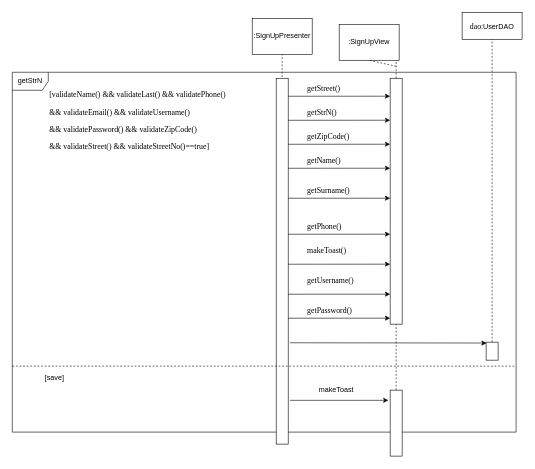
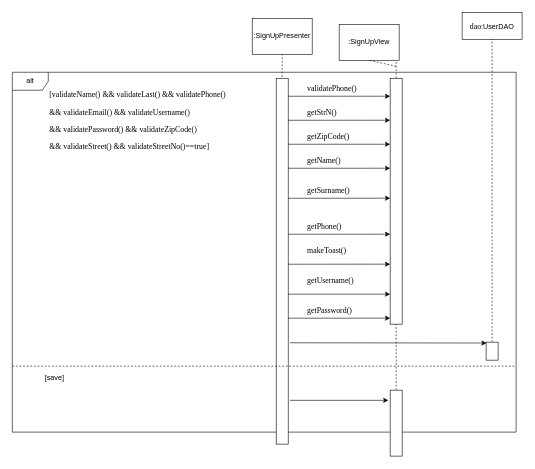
  <mxCell id="0" />
  <mxCell id="1" parent="0" />
- <mxCell id="2" value="getStrN" style="shape=umlFrame;whiteSpace=wrap;html=1;" parent="1" vertex="1"><mxGeometry x="20" y="120" width="840" height="600" as="geometry" /></mxCell>
+ <mxCell id="2" value="alt" style="shape=umlFrame;whiteSpace=wrap;html=1;" parent="1" vertex="1"><mxGeometry x="20" y="120" width="840" height="600" as="geometry" /></mxCell>
  <mxCell id="3" value=":SignUpView" style="rounded=0;whiteSpace=wrap;html=1;" parent="1" vertex="1"><mxGeometry x="565" y="40" width="100" height="60" as="geometry" /></mxCell>
  <mxCell id="4" value="" style="endArrow=none;dashed=1;html=1;entryX=0.5;entryY=1;entryDx=0;entryDy=0;" parent="1" target="3" edge="1"><mxGeometry width="50" height="50" relative="1" as="geometry"><mxPoint x="660" y="110" as="sourcePoint" /><mxPoint x="659" y="243.036" as="targetPoint" /></mxGeometry></mxCell>
  <mxCell id="5" value="" style="endArrow=none;dashed=1;html=1;entryX=0.5;entryY=1;entryDx=0;entryDy=0;" parent="1" target="10" edge="1"><mxGeometry width="50" height="50" relative="1" as="geometry"><mxPoint x="469.5" y="320" as="sourcePoint" /><mxPoint x="469.5" y="80" as="targetPoint" /></mxGeometry></mxCell>
  <mxCell id="6" value="" style="endArrow=none;dashed=1;html=1;" parent="1" source="12" edge="1"><mxGeometry width="50" height="50" relative="1" as="geometry"><mxPoint x="660" y="320" as="sourcePoint" /><mxPoint x="660" y="100" as="targetPoint" /></mxGeometry></mxCell>
  <mxCell id="7" value="&lt;span style=&quot;font-family: &amp;#34;consolas&amp;#34; ; font-size: 9.8pt&quot;&gt;dao&lt;/span&gt;:UserDAO" style="rounded=0;whiteSpace=wrap;html=1;" parent="1" vertex="1"><mxGeometry x="770" y="20" width="100" height="45" as="geometry" /></mxCell>
  <mxCell id="8" value="" style="endArrow=none;dashed=1;html=1;entryX=0.5;entryY=1;entryDx=0;entryDy=0;" parent="1" source="9" target="7" edge="1"><mxGeometry width="50" height="50" relative="1" as="geometry"><mxPoint x="1040" y="670" as="sourcePoint" /><mxPoint x="1039" y="243.036" as="targetPoint" /></mxGeometry></mxCell>
  <mxCell id="9" value="" style="rounded=0;whiteSpace=wrap;html=1;" parent="1" vertex="1"><mxGeometry x="810" y="570" width="20" height="30" as="geometry" /></mxCell>
  <mxCell id="10" value=":SignUpPresenter" style="rounded=0;whiteSpace=wrap;html=1;" parent="1" vertex="1"><mxGeometry x="420" y="30" width="100" height="60" as="geometry" /></mxCell>
  <mxCell id="11" value="&lt;span style=&quot;font-family: monospace ; font-size: 0px&quot;&gt;%3CmxGraphModel%3E%3Croot%3E%3CmxCell%20id%3D%220%22%2F%3E%3CmxCell%20id%3D%221%22%20parent%3D%220%22%2F%3E%3CmxCell%20id%3D%222%22%20value%3D%22%22%20style%3D%22rounded%3D0%3BwhiteSpace%3Dwrap%3Bhtml%3D1%3B%22%20vertex%3D%221%22%20parent%3D%221%22%3E%3CmxGeometry%20x%3D%22670%22%20y%3D%221020%22%20width%3D%2220%22%20height%3D%22150%22%20as%3D%22geometry%22%2F%3E%3C%2FmxCell%3E%3C%2Froot%3E%3C%2FmxGraphModel%3E&lt;/span&gt;" style="rounded=0;whiteSpace=wrap;html=1;" parent="1" vertex="1"><mxGeometry x="460" y="130" width="20" height="610" as="geometry" /></mxCell>
  <mxCell id="12" value="&lt;span style=&quot;font-family: monospace ; font-size: 0px&quot;&gt;%3CmxGraphModel%3E%3Croot%3E%3CmxCell%20id%3D%220%22%2F%3E%3CmxCell%20id%3D%221%22%20parent%3D%220%22%2F%3E%3CmxCell%20id%3D%222%22%20value%3D%22%22%20style%3D%22rounded%3D0%3BwhiteSpace%3Dwrap%3Bhtml%3D1%3B%22%20vertex%3D%221%22%20parent%3D%221%22%3E%3CmxGeometry%20x%3D%22670%22%20y%3D%221020%22%20width%3D%2220%22%20height%3D%22150%22%20as%3D%22geometry%22%2F%3E%3C%2FmxCell%3E%3C%2Froot%3E%3C%2FmxGraphModel%3E&lt;/span&gt;" style="rounded=0;whiteSpace=wrap;html=1;" parent="1" vertex="1"><mxGeometry x="650" y="130" width="20" height="410" as="geometry" /></mxCell>
- <mxCell id="13" value="&lt;pre style=&quot;font-family: &amp;#34;consolas&amp;#34; ; font-size: 9.8pt&quot;&gt;getStreet()&lt;/pre&gt;" style="text;whiteSpace=wrap;html=1;" parent="1" vertex="1"><mxGeometry x="510" y="120" width="100" height="60" as="geometry" /></mxCell>
+ <mxCell id="13" value="&lt;pre style=&quot;font-family: &amp;#34;consolas&amp;#34; ; font-size: 9.8pt&quot;&gt;validatePhone()&lt;/pre&gt;" style="text;whiteSpace=wrap;html=1;" parent="1" vertex="1"><mxGeometry x="510" y="120" width="100" height="60" as="geometry" /></mxCell>
  <mxCell id="14" value="&lt;pre style=&quot;font-family: &amp;#34;consolas&amp;#34; ; font-size: 9.8pt&quot;&gt;getStrN()&lt;/pre&gt;" style="text;whiteSpace=wrap;html=1;" parent="1" vertex="1"><mxGeometry x="510" y="160" width="130" height="60" as="geometry" /></mxCell>
  <mxCell id="15" value="&lt;pre style=&quot;font-family: &amp;#34;consolas&amp;#34; ; font-size: 9.8pt&quot;&gt;getZipCode()&lt;/pre&gt;" style="text;whiteSpace=wrap;html=1;" parent="1" vertex="1"><mxGeometry x="510" y="200" width="110" height="60" as="geometry" /></mxCell>
  <mxCell id="16" value="&lt;pre style=&quot;font-family: &amp;#34;consolas&amp;#34; ; font-size: 9.8pt&quot;&gt;getName()&lt;/pre&gt;" style="text;whiteSpace=wrap;html=1;" parent="1" vertex="1"><mxGeometry x="510" y="240" width="90" height="60" as="geometry" /></mxCell>
  <mxCell id="17" value="&lt;pre style=&quot;font-family: &amp;#34;consolas&amp;#34; ; font-size: 9.8pt&quot;&gt;getSurname()&lt;/pre&gt;" style="text;whiteSpace=wrap;html=1;" parent="1" vertex="1"><mxGeometry x="510" y="290" width="110" height="60" as="geometry" /></mxCell>
  <mxCell id="18" value="&lt;pre style=&quot;font-family: &amp;#34;consolas&amp;#34; ; font-size: 9.8pt&quot;&gt;getPhone()&lt;/pre&gt;" style="text;whiteSpace=wrap;html=1;" parent="1" vertex="1"><mxGeometry x="510" y="350" width="100" height="60" as="geometry" /></mxCell>
  <mxCell id="19" value="&lt;pre style=&quot;font-family: &amp;#34;consolas&amp;#34; ; font-size: 9.8pt&quot;&gt;makeToast()&lt;/pre&gt;" style="text;whiteSpace=wrap;html=1;" parent="1" vertex="1"><mxGeometry x="510" y="390" width="100" height="60" as="geometry" /></mxCell>
  <mxCell id="20" value="&lt;pre style=&quot;font-family: &amp;#34;consolas&amp;#34; ; font-size: 9.8pt&quot;&gt;getUsername()&lt;/pre&gt;" style="text;whiteSpace=wrap;html=1;" parent="1" vertex="1"><mxGeometry x="510" y="440" width="120" height="60" as="geometry" /></mxCell>
  <mxCell id="21" value="&lt;pre style=&quot;font-family: &amp;#34;consolas&amp;#34; ; font-size: 9.8pt&quot;&gt;getPassword()&lt;/pre&gt;" style="text;whiteSpace=wrap;html=1;" parent="1" vertex="1"><mxGeometry x="510" y="490" width="120" height="60" as="geometry" /></mxCell>
  <mxCell id="22" value="&lt;pre style=&quot;font-family: &amp;#34;consolas&amp;#34; ; font-size: 9.8pt&quot;&gt;[validateName() &amp;amp;&amp;amp; validateLast() &amp;amp;&amp;amp; validatePhone() &lt;/pre&gt;&lt;pre style=&quot;font-family: &amp;#34;consolas&amp;#34; ; font-size: 9.8pt&quot;&gt;&amp;amp;&amp;amp; validateEmail() &amp;amp;&amp;amp; validateUsername() &lt;/pre&gt;&lt;pre style=&quot;font-family: &amp;#34;consolas&amp;#34; ; font-size: 9.8pt&quot;&gt;&amp;amp;&amp;amp; validatePassword() &amp;amp;&amp;amp; validateZipCode() &lt;/pre&gt;&lt;pre style=&quot;font-family: &amp;#34;consolas&amp;#34; ; font-size: 9.8pt&quot;&gt;&amp;amp;&amp;amp; validateStreet() &amp;amp;&amp;amp; validateStreetNo()==true]&lt;/pre&gt;" style="text;whiteSpace=wrap;html=1;" parent="1" vertex="1"><mxGeometry x="80" y="130" width="380" height="130" as="geometry" /></mxCell>
  <mxCell id="23" value="" style="endArrow=classic;html=1;entryX=0.042;entryY=0.049;entryDx=0;entryDy=0;entryPerimeter=0;exitX=1.15;exitY=0.723;exitDx=0;exitDy=0;exitPerimeter=0;" parent="1" target="9" edge="1" source="11"><mxGeometry width="50" height="50" relative="1" as="geometry"><mxPoint x="480" y="576" as="sourcePoint" /><mxPoint x="560" y="650" as="targetPoint" /></mxGeometry></mxCell>
  <mxCell id="24" value="" style="endArrow=none;dashed=1;html=1;" parent="1" edge="1" source="35"><mxGeometry width="50" height="50" relative="1" as="geometry"><mxPoint x="660" y="760" as="sourcePoint" /><mxPoint x="660" y="540" as="targetPoint" /></mxGeometry></mxCell>
  <mxCell id="25" value="" style="endArrow=classic;html=1;entryX=0;entryY=0.073;entryDx=0;entryDy=0;entryPerimeter=0;" edge="1" parent="1" target="12"><mxGeometry width="50" height="50" relative="1" as="geometry"><mxPoint x="480" y="160" as="sourcePoint" /><mxPoint x="630" y="160" as="targetPoint" /></mxGeometry></mxCell>
  <mxCell id="26" value="" style="endArrow=classic;html=1;entryX=0;entryY=0.073;entryDx=0;entryDy=0;entryPerimeter=0;" edge="1" parent="1"><mxGeometry width="50" height="50" relative="1" as="geometry"><mxPoint x="480" y="200.07" as="sourcePoint" /><mxPoint x="650" y="200" as="targetPoint" /></mxGeometry></mxCell>
  <mxCell id="27" value="" style="endArrow=classic;html=1;entryX=0;entryY=0.073;entryDx=0;entryDy=0;entryPerimeter=0;" edge="1" parent="1"><mxGeometry width="50" height="50" relative="1" as="geometry"><mxPoint x="480" y="240.07" as="sourcePoint" /><mxPoint x="650" y="240" as="targetPoint" /></mxGeometry></mxCell>
  <mxCell id="28" value="" style="endArrow=classic;html=1;entryX=0;entryY=0.073;entryDx=0;entryDy=0;entryPerimeter=0;" edge="1" parent="1"><mxGeometry width="50" height="50" relative="1" as="geometry"><mxPoint x="480" y="280.07" as="sourcePoint" /><mxPoint x="650" y="280" as="targetPoint" /></mxGeometry></mxCell>
  <mxCell id="29" value="" style="endArrow=classic;html=1;entryX=0;entryY=0.073;entryDx=0;entryDy=0;entryPerimeter=0;" edge="1" parent="1"><mxGeometry width="50" height="50" relative="1" as="geometry"><mxPoint x="480" y="330.07" as="sourcePoint" /><mxPoint x="650" y="330" as="targetPoint" /></mxGeometry></mxCell>
  <mxCell id="30" value="" style="endArrow=classic;html=1;entryX=0;entryY=0.073;entryDx=0;entryDy=0;entryPerimeter=0;" edge="1" parent="1"><mxGeometry width="50" height="50" relative="1" as="geometry"><mxPoint x="480" y="390.07" as="sourcePoint" /><mxPoint x="650" y="390" as="targetPoint" /></mxGeometry></mxCell>
  <mxCell id="31" value="" style="endArrow=classic;html=1;entryX=0;entryY=0.073;entryDx=0;entryDy=0;entryPerimeter=0;" edge="1" parent="1"><mxGeometry width="50" height="50" relative="1" as="geometry"><mxPoint x="480" y="440.07" as="sourcePoint" /><mxPoint x="650" y="440" as="targetPoint" /></mxGeometry></mxCell>
  <mxCell id="32" value="" style="endArrow=classic;html=1;entryX=0;entryY=0.073;entryDx=0;entryDy=0;entryPerimeter=0;" edge="1" parent="1"><mxGeometry width="50" height="50" relative="1" as="geometry"><mxPoint x="480" y="490.07" as="sourcePoint" /><mxPoint x="650" y="490" as="targetPoint" /></mxGeometry></mxCell>
  <mxCell id="33" value="" style="endArrow=classic;html=1;entryX=0;entryY=0.073;entryDx=0;entryDy=0;entryPerimeter=0;" edge="1" parent="1"><mxGeometry width="50" height="50" relative="1" as="geometry"><mxPoint x="480" y="530.07" as="sourcePoint" /><mxPoint x="650" y="530" as="targetPoint" /></mxGeometry></mxCell>
  <mxCell id="34" value="" style="endArrow=none;html=1;dashed=1;" edge="1" parent="1"><mxGeometry width="50" height="50" relative="1" as="geometry"><mxPoint x="20" y="610" as="sourcePoint" /><mxPoint x="860" y="610" as="targetPoint" /></mxGeometry></mxCell>
  <mxCell id="35" value="" style="rounded=0;whiteSpace=wrap;html=1;" vertex="1" parent="1"><mxGeometry x="650" y="650" width="20" height="110" as="geometry" /></mxCell>
  <mxCell id="36" value="" style="endArrow=none;dashed=1;html=1;" edge="1" parent="1" target="35"><mxGeometry width="50" height="50" relative="1" as="geometry"><mxPoint x="660" y="760" as="sourcePoint" /><mxPoint x="660" y="540" as="targetPoint" /></mxGeometry></mxCell>
  <mxCell id="37" value="" style="endArrow=classic;html=1;" edge="1" parent="1"><mxGeometry width="50" height="50" relative="1" as="geometry"><mxPoint x="483" y="667" as="sourcePoint" /><mxPoint x="647" y="667" as="targetPoint" /></mxGeometry></mxCell>
- <mxCell id="38" value="makeToast" style="text;html=1;align=center;verticalAlign=middle;resizable=0;points=[];autosize=1;" vertex="1" parent="1"><mxGeometry x="525" y="640" width="70" height="20" as="geometry" /></mxCell>
  <mxCell id="39" value="[save]" style="text;html=1;align=center;verticalAlign=middle;resizable=0;points=[];autosize=1;" vertex="1" parent="1"><mxGeometry x="70" y="620" width="40" height="20" as="geometry" /></mxCell>
